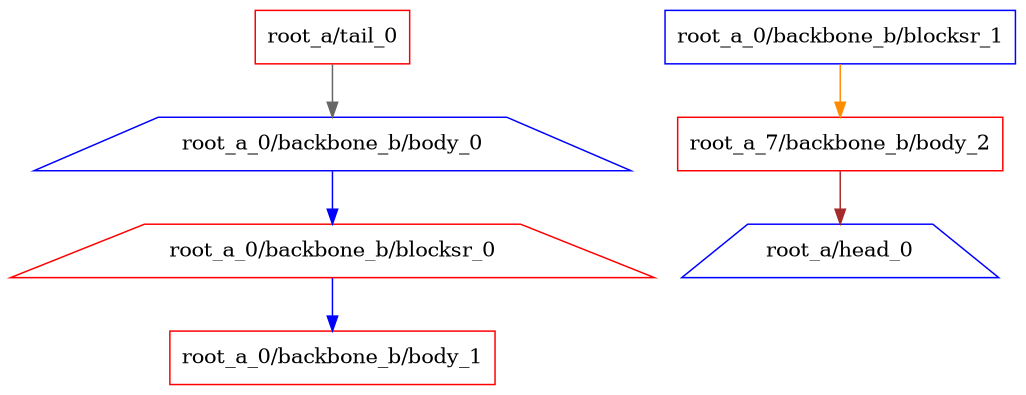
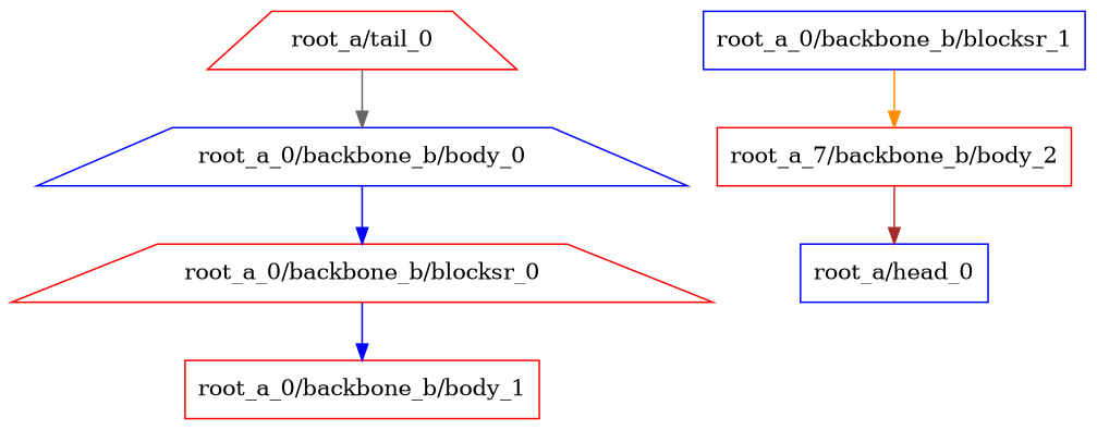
  digraph {
    node [color=red shape=box]
    edge [color=blue]
-   "root_a/tail_0"
+   "root_a/tail_0" [shape=trapezium]
    "root_a_0/backbone_b/body_0" [color=blue shape=trapezium]
    "root_a_0/backbone_b/blocksr_0" [shape=trapezium]
    "root_a_0/backbone_b/body_1"
    "root_a_0/backbone_b/blocksr_1" [color=blue]
    n6 [label="root_a_7/backbone_b/body_2"]
-   "root_a/head_0" [color=blue shape=trapezium]
+   "root_a/head_0" [color=blue]
    "root_a/tail_0" -> "root_a_0/backbone_b/body_0" [color=gray40]
    "root_a_0/backbone_b/body_0" -> "root_a_0/backbone_b/blocksr_0"
    "root_a_0/backbone_b/blocksr_0" -> "root_a_0/backbone_b/body_1"
    "root_a_0/backbone_b/blocksr_1" -> n6 [color=darkorange]
    n6 -> "root_a/head_0" [color=brown]
  }
